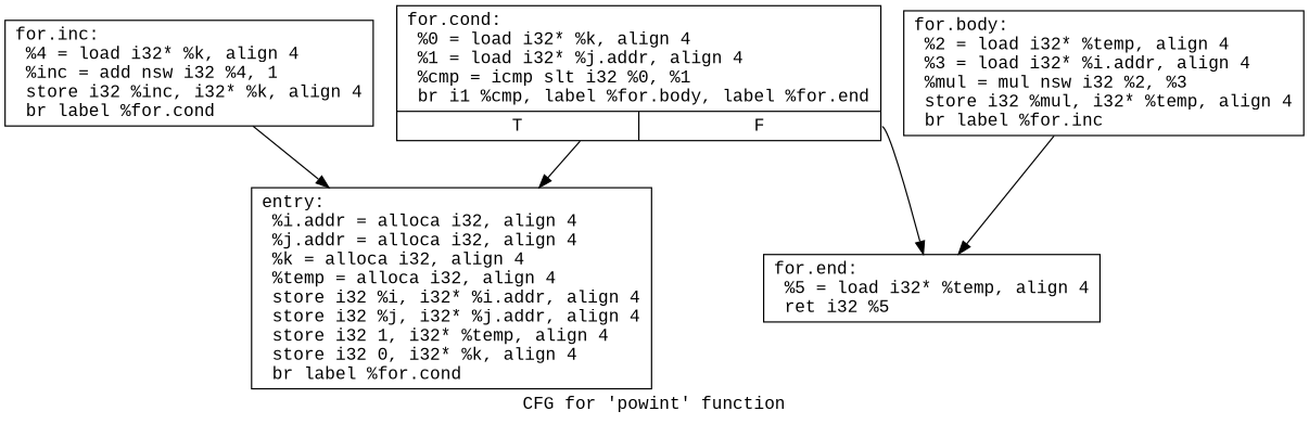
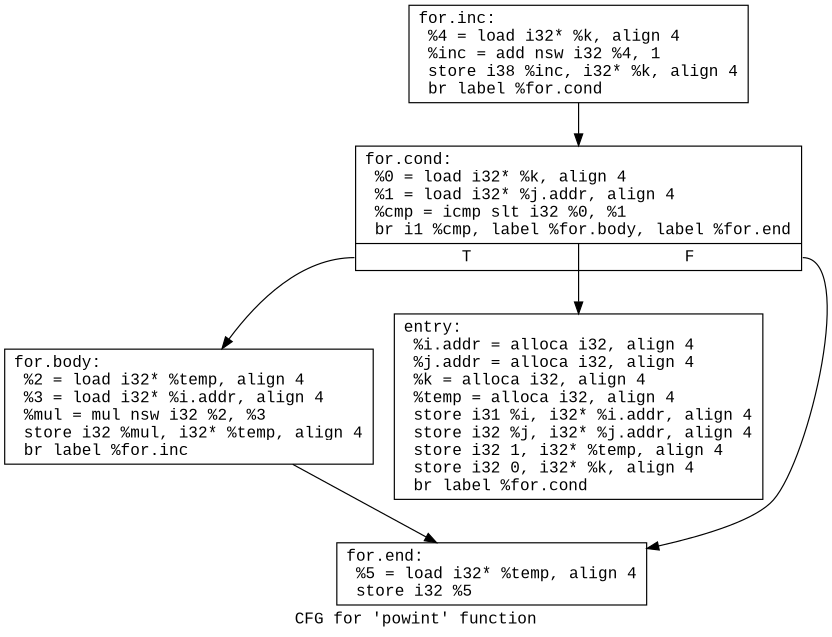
  digraph {
    fontname="Liberation Mono"
    label="CFG for 'powint' function"
    node [fontname="Liberation Mono" shape=record]
    edge [fontname="Liberation Mono"]
-   n1 [label="{entry:\l  %i.addr = alloca i32, align 4\l  %j.addr = alloca i32, align 4\l  %k = alloca i32, align 4\l  %temp = alloca i32, align 4\l  store i32 %i, i32* %i.addr, align 4\l  store i32 %j, i32* %j.addr, align 4\l  store i32 1, i32* %temp, align 4\l  store i32 0, i32* %k, align 4\l  br label %for.cond\l}"]
+   n1 [label="{entry:\l  %i.addr = alloca i32, align 4\l  %j.addr = alloca i32, align 4\l  %k = alloca i32, align 4\l  %temp = alloca i32, align 4\l  store i31 %i, i32* %i.addr, align 4\l  store i32 %j, i32* %j.addr, align 4\l  store i32 1, i32* %temp, align 4\l  store i32 0, i32* %k, align 4\l  br label %for.cond\l}"]
    n2 [label="{for.cond:                                         \l  %0 = load i32* %k, align 4\l  %1 = load i32* %j.addr, align 4\l  %cmp = icmp slt i32 %0, %1\l  br i1 %cmp, label %for.body, label %for.end\l|{<s0>T|<s1>F}}"]
    n3 [label="{for.body:                                         \l  %2 = load i32* %temp, align 4\l  %3 = load i32* %i.addr, align 4\l  %mul = mul nsw i32 %2, %3\l  store i32 %mul, i32* %temp, align 4\l  br label %for.inc\l}"]
-   n4 [label="{for.end:                                          \l  %5 = load i32* %temp, align 4\l  ret i32 %5\l}"]
-   n5 [label="{for.inc:                                          \l  %4 = load i32* %k, align 4\l  %inc = add nsw i32 %4, 1\l  store i32 %inc, i32* %k, align 4\l  br label %for.cond\l}"]
+   n4 [label="{for.end:                                          \l  %5 = load i32* %temp, align 4\l  store i32 %5\l}"]
+   n5 [label="{for.inc:                                          \l  %4 = load i32* %k, align 4\l  %inc = add nsw i32 %4, 1\l  store i38 %inc, i32* %k, align 4\l  br label %for.cond\l}"]
    n2 -> n1
+   n2 -> n3 [tailport=s0]
    n2 -> n4 [tailport=s1]
    n3 -> n4
-   n5 -> n1
+   n5 -> n2
  }
